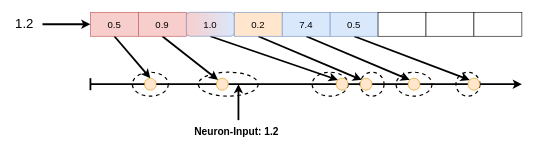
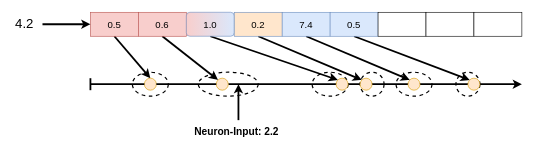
  <mxCell id="0" />
  <mxCell id="1" parent="0" />
  <mxCell id="2" value="" style="ellipse;whiteSpace=wrap;html=1;dashed=1;strokeWidth=2;fillColor=none;" vertex="1" parent="1"><mxGeometry x="330" y="120" width="100" height="40" as="geometry" /></mxCell>
  <mxCell id="3" value="" style="ellipse;whiteSpace=wrap;html=1;dashed=1;strokeWidth=2;fillColor=none;" vertex="1" parent="1"><mxGeometry x="520" y="120" width="60" height="40" as="geometry" /></mxCell>
  <mxCell id="4" value="" style="ellipse;whiteSpace=wrap;html=1;dashed=1;strokeWidth=2;fillColor=none;" vertex="1" parent="1"><mxGeometry x="600" y="120" width="40" height="40" as="geometry" /></mxCell>
  <mxCell id="5" value="" style="ellipse;whiteSpace=wrap;html=1;dashed=1;strokeWidth=2;fillColor=none;" vertex="1" parent="1"><mxGeometry x="660" y="120" width="60" height="40" as="geometry" /></mxCell>
  <mxCell id="6" value="" style="ellipse;whiteSpace=wrap;html=1;dashed=1;strokeWidth=2;fillColor=none;" vertex="1" parent="1"><mxGeometry x="220" y="120" width="60" height="40" as="geometry" /></mxCell>
  <mxCell id="7" style="rounded=0;orthogonalLoop=1;jettySize=auto;html=1;entryX=0.5;entryY=0;entryDx=0;entryDy=0;strokeWidth=3;exitX=0.5;exitY=1;exitDx=0;exitDy=0;" edge="1" parent="1" source="8" target="23"><mxGeometry relative="1" as="geometry" /></mxCell>
  <mxCell id="8" value="0.5" style="rounded=0;whiteSpace=wrap;html=1;fillColor=#f8cecc;strokeColor=#b85450;fontSize=16;" vertex="1" parent="1"><mxGeometry x="150" y="20" width="80" height="40" as="geometry" /></mxCell>
  <mxCell id="9" style="edgeStyle=none;rounded=0;orthogonalLoop=1;jettySize=auto;html=1;entryX=0;entryY=0;entryDx=0;entryDy=0;strokeWidth=3;exitX=0.5;exitY=1;exitDx=0;exitDy=0;" edge="1" parent="1" source="10" target="25"><mxGeometry relative="1" as="geometry" /></mxCell>
- <mxCell id="10" value="0.9" style="rounded=0;whiteSpace=wrap;html=1;fillColor=#f8cecc;strokeColor=#b85450;fontSize=16;" vertex="1" parent="1"><mxGeometry x="230" y="20" width="80" height="40" as="geometry" /></mxCell>
+ <mxCell id="10" value="0.6" style="rounded=0;whiteSpace=wrap;html=1;fillColor=#f8cecc;strokeColor=#b85450;fontSize=16;" vertex="1" parent="1"><mxGeometry x="230" y="20" width="80" height="40" as="geometry" /></mxCell>
  <mxCell id="11" style="edgeStyle=none;rounded=0;orthogonalLoop=1;jettySize=auto;html=1;entryX=0;entryY=0;entryDx=0;entryDy=0;strokeWidth=3;exitX=0.5;exitY=1;exitDx=0;exitDy=0;" edge="1" parent="1" source="12" target="27"><mxGeometry relative="1" as="geometry" /></mxCell>
  <mxCell id="12" value="1.0" style="whiteSpace=wrap;html=1;fillColor=#dae8fc;strokeColor=#6c8ebf;fontSize=16;gradientColor=#F8CECC;gradientDirection=west;rounded=1;" vertex="1" parent="1"><mxGeometry x="310" y="20" width="80" height="40" as="geometry" /></mxCell>
  <mxCell id="13" style="edgeStyle=none;rounded=0;orthogonalLoop=1;jettySize=auto;html=1;entryX=0;entryY=0;entryDx=0;entryDy=0;strokeWidth=3;exitX=0.5;exitY=1;exitDx=0;exitDy=0;" edge="1" parent="1" source="14" target="28"><mxGeometry relative="1" as="geometry" /></mxCell>
  <mxCell id="14" value="0.2" style="rounded=0;whiteSpace=wrap;html=1;fillColor=#ffe6cc;strokeColor=#6c8ebf;fontSize=16;" vertex="1" parent="1"><mxGeometry x="390" y="20" width="80" height="40" as="geometry" /></mxCell>
  <mxCell id="15" style="edgeStyle=none;rounded=0;orthogonalLoop=1;jettySize=auto;html=1;entryX=0;entryY=0;entryDx=0;entryDy=0;strokeWidth=3;exitX=0.5;exitY=1;exitDx=0;exitDy=0;" edge="1" parent="1" source="16" target="29"><mxGeometry relative="1" as="geometry" /></mxCell>
  <mxCell id="16" value="7.4" style="rounded=0;whiteSpace=wrap;html=1;fillColor=#dae8fc;strokeColor=#6c8ebf;fontSize=16;" vertex="1" parent="1"><mxGeometry x="470" y="20" width="80" height="40" as="geometry" /></mxCell>
  <mxCell id="17" value="" style="endArrow=classic;html=1;strokeWidth=3;endFill=1;" edge="1" parent="1" source="25"><mxGeometry width="50" height="50" relative="1" as="geometry"><mxPoint x="150" y="140" as="sourcePoint" /><mxPoint x="870" y="140" as="targetPoint" /><Array as="points"><mxPoint x="840" y="140" /></Array></mxGeometry></mxCell>
  <mxCell id="18" style="edgeStyle=none;rounded=0;orthogonalLoop=1;jettySize=auto;html=1;entryX=0;entryY=0;entryDx=0;entryDy=0;strokeWidth=3;exitX=0.5;exitY=1;exitDx=0;exitDy=0;" edge="1" parent="1" source="19" target="31"><mxGeometry relative="1" as="geometry" /></mxCell>
  <mxCell id="19" value="0.5" style="rounded=0;whiteSpace=wrap;html=1;fillColor=#dae8fc;strokeColor=#6c8ebf;fontSize=16;" vertex="1" parent="1"><mxGeometry x="550" y="20" width="80" height="40" as="geometry" /></mxCell>
  <mxCell id="20" value="" style="rounded=0;whiteSpace=wrap;html=1;" vertex="1" parent="1"><mxGeometry x="630" y="20" width="80" height="40" as="geometry" /></mxCell>
  <mxCell id="21" value="" style="rounded=0;whiteSpace=wrap;html=1;" vertex="1" parent="1"><mxGeometry x="710" y="20" width="80" height="40" as="geometry" /></mxCell>
  <mxCell id="22" value="" style="rounded=0;whiteSpace=wrap;html=1;" vertex="1" parent="1"><mxGeometry x="790" y="20" width="80" height="40" as="geometry" /></mxCell>
  <mxCell id="23" value="" style="ellipse;whiteSpace=wrap;html=1;aspect=fixed;fillColor=#ffe6cc;strokeColor=#d79b00;" vertex="1" parent="1"><mxGeometry x="240" y="130" width="20" height="20" as="geometry" /></mxCell>
  <mxCell id="24" value="" style="endArrow=none;html=1;strokeWidth=3;" edge="1" parent="1" target="23"><mxGeometry width="50" height="50" relative="1" as="geometry"><mxPoint x="150" y="140" as="sourcePoint" /><mxPoint x="870" y="140" as="targetPoint" /></mxGeometry></mxCell>
  <mxCell id="25" value="" style="ellipse;whiteSpace=wrap;html=1;aspect=fixed;fillColor=#ffe6cc;strokeColor=#d79b00;" vertex="1" parent="1"><mxGeometry x="360" y="130" width="20" height="20" as="geometry" /></mxCell>
  <mxCell id="26" value="" style="endArrow=none;html=1;strokeWidth=3;" edge="1" parent="1" source="23" target="25"><mxGeometry width="50" height="50" relative="1" as="geometry"><mxPoint x="240" y="140" as="sourcePoint" /><mxPoint x="870" y="140" as="targetPoint" /></mxGeometry></mxCell>
  <mxCell id="27" value="" style="ellipse;whiteSpace=wrap;html=1;aspect=fixed;fillColor=#ffe6cc;strokeColor=#d79b00;" vertex="1" parent="1"><mxGeometry x="560" y="130" width="20" height="20" as="geometry" /></mxCell>
  <mxCell id="28" value="" style="ellipse;whiteSpace=wrap;html=1;aspect=fixed;fillColor=#ffe6cc;strokeColor=#d79b00;" vertex="1" parent="1"><mxGeometry x="600" y="130" width="20" height="20" as="geometry" /></mxCell>
  <mxCell id="29" value="" style="ellipse;whiteSpace=wrap;html=1;aspect=fixed;fillColor=#ffe6cc;strokeColor=#d79b00;" vertex="1" parent="1"><mxGeometry x="680" y="130" width="20" height="20" as="geometry" /></mxCell>
  <mxCell id="30" value="" style="ellipse;whiteSpace=wrap;html=1;dashed=1;strokeWidth=2;fillColor=none;" vertex="1" parent="1"><mxGeometry x="760" y="120" width="40" height="40" as="geometry" /></mxCell>
  <mxCell id="31" value="" style="ellipse;whiteSpace=wrap;html=1;aspect=fixed;fillColor=#ffe6cc;strokeColor=#d79b00;" vertex="1" parent="1"><mxGeometry x="780" y="130" width="20" height="20" as="geometry" /></mxCell>
  <mxCell id="32" value="" style="endArrow=classic;html=1;strokeWidth=3;" edge="1" parent="1"><mxGeometry width="50" height="50" relative="1" as="geometry"><mxPoint x="397" y="200" as="sourcePoint" /><mxPoint x="397" y="140" as="targetPoint" /></mxGeometry></mxCell>
- <mxCell id="33" value="Neuron-Input: 1.2" style="text;html=1;strokeColor=none;fillColor=none;align=center;verticalAlign=middle;whiteSpace=wrap;rounded=0;dashed=1;fontSize=17;fontStyle=1" vertex="1" parent="1"><mxGeometry x="300" y="200" width="188" height="40" as="geometry" /></mxCell>
+ <mxCell id="33" value="Neuron-Input: 2.2" style="text;html=1;strokeColor=none;fillColor=none;align=center;verticalAlign=middle;whiteSpace=wrap;rounded=0;dashed=1;fontSize=17;fontStyle=1" vertex="1" parent="1"><mxGeometry x="300" y="200" width="188" height="40" as="geometry" /></mxCell>
  <mxCell id="34" value="" style="endArrow=none;html=1;strokeWidth=3;fontSize=16;" edge="1" parent="1"><mxGeometry width="50" height="50" relative="1" as="geometry"><mxPoint x="150" y="150" as="sourcePoint" /><mxPoint x="150" y="130" as="targetPoint" /></mxGeometry></mxCell>
  <mxCell id="35" value="" style="endArrow=classic;html=1;strokeWidth=3;entryX=0;entryY=0.5;entryDx=0;entryDy=0;" edge="1" parent="1"><mxGeometry width="50" height="50" relative="1" as="geometry"><mxPoint x="70" y="40" as="sourcePoint" /><mxPoint x="150" y="40" as="targetPoint" /></mxGeometry></mxCell>
- <mxCell id="36" value="1.2" style="text;html=1;strokeColor=none;fillColor=none;align=center;verticalAlign=middle;whiteSpace=wrap;rounded=0;fontSize=22;" vertex="1" parent="1"><mxGeometry x="20" y="30" width="40" height="20" as="geometry" /></mxCell>
+ <mxCell id="36" value="4.2" style="text;html=1;strokeColor=none;fillColor=none;align=center;verticalAlign=middle;whiteSpace=wrap;rounded=0;fontSize=22;" vertex="1" parent="1"><mxGeometry x="20" y="30" width="40" height="20" as="geometry" /></mxCell>
